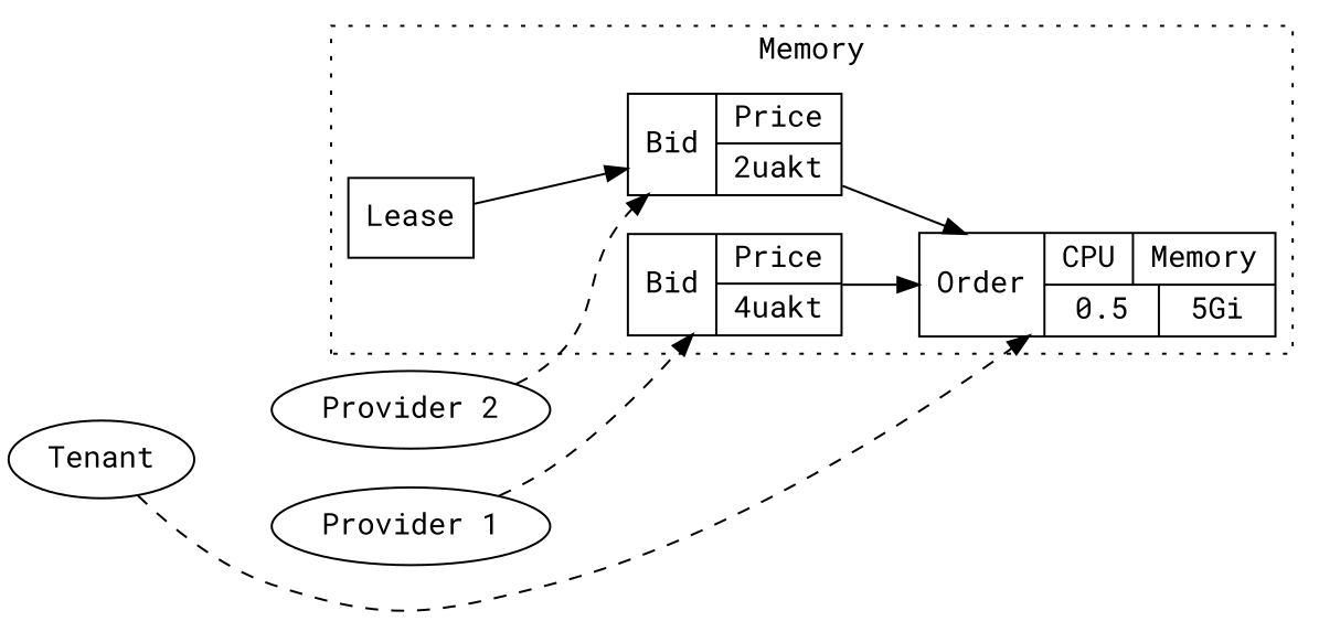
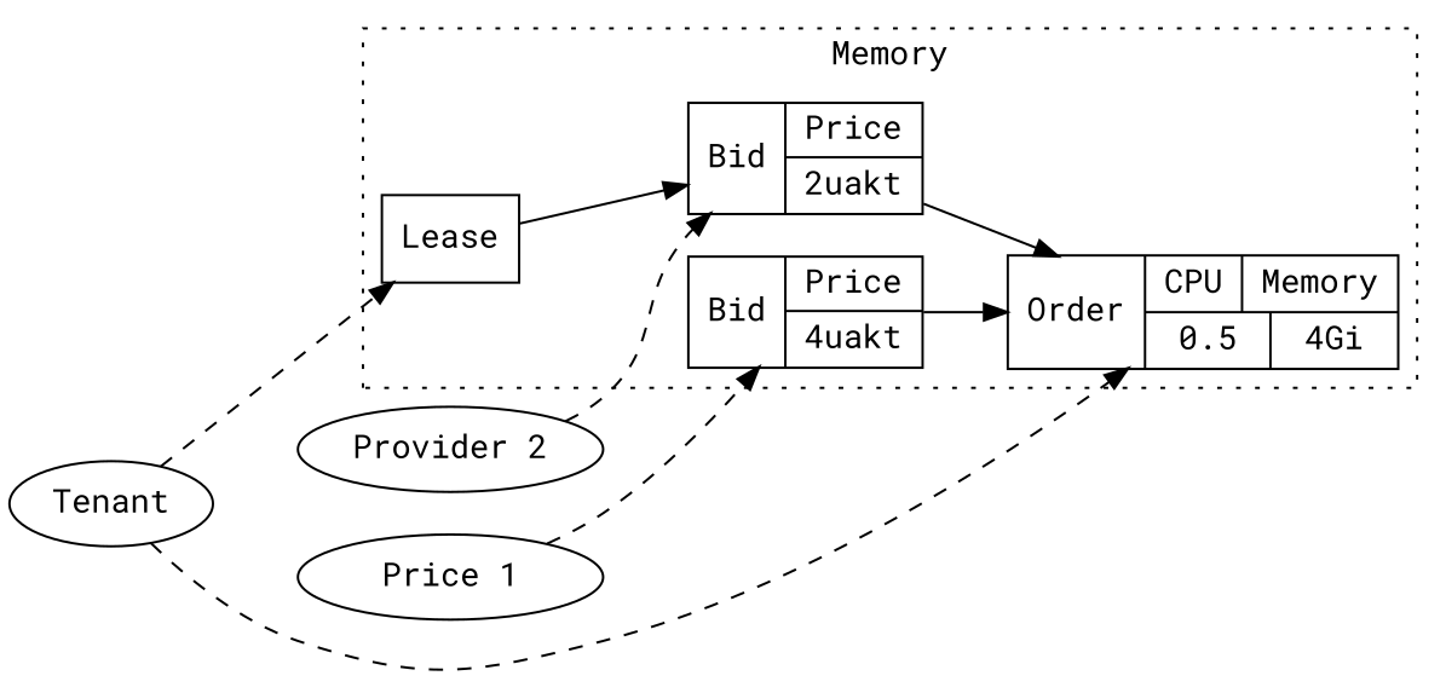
  digraph {
    fontname="Roboto Mono"
    rankdir=LR
    node [fontname="Roboto Mono" shape=record]
    edge [fontname="Roboto Mono" style=dashed]
-   n1 [label="{ Order | { { CPU | Memory } | { 0.5 | 5Gi } } }"]
+   n1 [label="{ Order | { { CPU | Memory } | { 0.5 | 4Gi } } }"]
    n2 [label="{ Bid | { { Price } | 4uakt } }"]
    n3 [label="{ Bid | { { Price } | 2uakt } }"]
    n4 [label="{ Lease }"]
    n5 [label=Tenant shape=""]
-   n6 [label="Provider 1" shape=""]
+   n6 [label="Price 1" shape=""]
    n7 [label="Provider 2" shape=""]
    subgraph cluster_1 {
      label=Memory
      style=dotted
      n1
      n2
      n3
      n4
    }
    n2 -> n1 [style=""]
    n3 -> n1 [style=""]
    n4 -> n3 [style=""]
    n5 -> n1
+   n5 -> n4
    n6 -> n2
    n7 -> n3
  }
